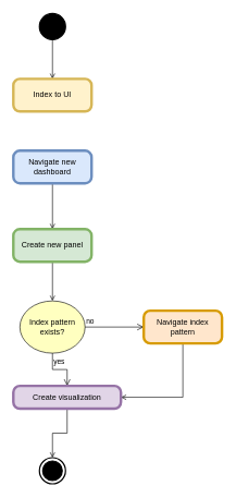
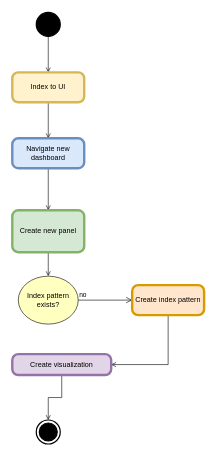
  <mxCell id="0" />
  <mxCell id="1" parent="0" />
  <mxCell id="2" style="edgeStyle=orthogonalEdgeStyle;rounded=0;orthogonalLoop=1;jettySize=auto;html=1;exitX=0.5;exitY=1;exitDx=0;exitDy=0;entryX=0.5;entryY=0;entryDx=0;entryDy=0;entryPerimeter=0;endArrow=open;endFill=0;" edge="1" parent="1" source="3" target="5"><mxGeometry relative="1" as="geometry" /></mxCell>
  <mxCell id="3" value="" style="shape=ellipse;html=1;fillColor=strokeColor;strokeWidth=2;verticalLabelPosition=bottom;verticalAlignment=top;perimeter=ellipsePerimeter;" vertex="1" parent="1"><mxGeometry x="60" y="20" width="40" height="40" as="geometry" /></mxCell>
+ <mxCell id="4" style="edgeStyle=orthogonalEdgeStyle;rounded=0;orthogonalLoop=1;jettySize=auto;html=1;exitX=0.5;exitY=1;exitDx=0;exitDy=0;exitPerimeter=0;entryX=0.5;entryY=0;entryDx=0;entryDy=0;entryPerimeter=0;endArrow=open;endFill=0;" edge="1" parent="1" source="5" target="7"><mxGeometry relative="1" as="geometry" /></mxCell>
  <mxCell id="5" value="Index to UI" style="points=[[0.25,0,0],[0.5,0,0],[0.75,0,0],[1,0.25,0],[1,0.5,0],[1,0.75,0],[0.75,1,0],[0.5,1,0],[0.25,1,0],[0,0.75,0],[0,0.5,0],[0,0.25,0]];shape=mxgraph.bpmn.task;whiteSpace=wrap;rectStyle=rounded;size=10;html=1;container=1;expand=0;collapsible=0;bpmnShapeType=call;fillColor=#fff2cc;strokeColor=#d6b656;" vertex="1" parent="1"><mxGeometry x="20" y="120" width="120" height="50" as="geometry" /></mxCell>
  <mxCell id="6" style="edgeStyle=orthogonalEdgeStyle;rounded=0;orthogonalLoop=1;jettySize=auto;html=1;exitX=0.5;exitY=1;exitDx=0;exitDy=0;exitPerimeter=0;entryX=0.5;entryY=0;entryDx=0;entryDy=0;entryPerimeter=0;endArrow=open;endFill=0;" edge="1" parent="1" source="7" target="9"><mxGeometry relative="1" as="geometry" /></mxCell>
  <mxCell id="7" value="Navigate new dashboard" style="points=[[0.25,0,0],[0.5,0,0],[0.75,0,0],[1,0.25,0],[1,0.5,0],[1,0.75,0],[0.75,1,0],[0.5,1,0],[0.25,1,0],[0,0.75,0],[0,0.5,0],[0,0.25,0]];shape=mxgraph.bpmn.task;whiteSpace=wrap;rectStyle=rounded;size=10;html=1;container=1;expand=0;collapsible=0;bpmnShapeType=call;fillColor=#dae8fc;strokeColor=#6c8ebf;" vertex="1" parent="1"><mxGeometry x="20" y="230" width="120" height="50" as="geometry" /></mxCell>
  <mxCell id="8" style="edgeStyle=orthogonalEdgeStyle;rounded=0;orthogonalLoop=1;jettySize=auto;html=1;exitX=0.5;exitY=1;exitDx=0;exitDy=0;exitPerimeter=0;entryX=0.5;entryY=0;entryDx=0;entryDy=0;endArrow=open;endFill=0;" edge="1" parent="1" source="9" target="10"><mxGeometry relative="1" as="geometry" /></mxCell>
- <mxCell id="9" value="Create new panel" style="points=[[0.25,0,0],[0.5,0,0],[0.75,0,0],[1,0.25,0],[1,0.5,0],[1,0.75,0],[0.75,1,0],[0.5,1,0],[0.25,1,0],[0,0.75,0],[0,0.5,0],[0,0.25,0]];shape=mxgraph.bpmn.task;whiteSpace=wrap;rectStyle=rounded;size=10;html=1;container=1;expand=0;collapsible=0;bpmnShapeType=call;fillColor=#d5e8d4;strokeColor=#82b366;" vertex="1" parent="1"><mxGeometry x="20" y="350" width="120" height="50" as="geometry" /></mxCell>
+ <mxCell id="9" value="Create new panel" style="points=[[0.25,0,0],[0.5,0,0],[0.75,0,0],[1,0.25,0],[1,0.5,0],[1,0.75,0],[0.75,1,0],[0.5,1,0],[0.25,1,0],[0,0.75,0],[0,0.5,0],[0,0.25,0]];shape=mxgraph.bpmn.task;whiteSpace=wrap;rectStyle=rounded;size=10;html=1;container=1;expand=0;collapsible=0;bpmnShapeType=call;fillColor=#d5e8d4;strokeColor=#82b366;" vertex="1" parent="1"><mxGeometry x="20" y="350" width="120" height="70" as="geometry" /></mxCell>
  <mxCell id="10" value="Index pattern exists?" style="ellipse;whiteSpace=wrap;html=1;fontColor=#000000;fillColor=#ffffc0;strokeColor=#000000;" vertex="1" parent="1"><mxGeometry x="30" y="460" width="100" height="80" as="geometry" /></mxCell>
  <mxCell id="11" value="no" style="edgeStyle=orthogonalEdgeStyle;html=1;align=left;verticalAlign=bottom;endArrow=open;endSize=8;strokeColor=#000000;rounded=0;entryX=0;entryY=0.5;entryDx=0;entryDy=0;entryPerimeter=0;exitX=1;exitY=0.5;exitDx=0;exitDy=0;" edge="1" source="10" parent="1" target="14"><mxGeometry x="-1" relative="1" as="geometry"><mxPoint x="220" y="500" as="targetPoint" /><mxPoint x="150" y="500" as="sourcePoint" /></mxGeometry></mxCell>
- <mxCell id="12" value="yes" style="edgeStyle=orthogonalEdgeStyle;html=1;align=left;verticalAlign=top;endArrow=open;endSize=8;strokeColor=#000000;rounded=0;entryX=0.5;entryY=0;entryDx=0;entryDy=0;entryPerimeter=0;exitX=0.5;exitY=1;exitDx=0;exitDy=0;" edge="1" source="10" parent="1" target="16"><mxGeometry x="-1" relative="1" as="geometry"><mxPoint x="80" y="580" as="targetPoint" /></mxGeometry></mxCell>
  <mxCell id="13" style="edgeStyle=orthogonalEdgeStyle;rounded=0;orthogonalLoop=1;jettySize=auto;html=1;exitX=0.5;exitY=1;exitDx=0;exitDy=0;exitPerimeter=0;entryX=1;entryY=0.5;entryDx=0;entryDy=0;entryPerimeter=0;endArrow=open;endFill=0;" edge="1" parent="1" source="14" target="16"><mxGeometry relative="1" as="geometry" /></mxCell>
- <mxCell id="14" value="Navigate index pattern" style="points=[[0.25,0,0],[0.5,0,0],[0.75,0,0],[1,0.25,0],[1,0.5,0],[1,0.75,0],[0.75,1,0],[0.5,1,0],[0.25,1,0],[0,0.75,0],[0,0.5,0],[0,0.25,0]];shape=mxgraph.bpmn.task;whiteSpace=wrap;rectStyle=rounded;size=10;html=1;container=1;expand=0;collapsible=0;bpmnShapeType=call;fillColor=#ffe6cc;strokeColor=#d79b00;" vertex="1" parent="1"><mxGeometry x="220" y="475" width="120" height="50" as="geometry" /></mxCell>
+ <mxCell id="14" value="Create index pattern" style="points=[[0.25,0,0],[0.5,0,0],[0.75,0,0],[1,0.25,0],[1,0.5,0],[1,0.75,0],[0.75,1,0],[0.5,1,0],[0.25,1,0],[0,0.75,0],[0,0.5,0],[0,0.25,0]];shape=mxgraph.bpmn.task;whiteSpace=wrap;rectStyle=rounded;size=10;html=1;container=1;expand=0;collapsible=0;bpmnShapeType=call;fillColor=#ffe6cc;strokeColor=#d79b00;" vertex="1" parent="1"><mxGeometry x="220" y="475" width="120" height="50" as="geometry" /></mxCell>
  <mxCell id="15" style="edgeStyle=orthogonalEdgeStyle;rounded=0;orthogonalLoop=1;jettySize=auto;html=1;exitX=0.5;exitY=1;exitDx=0;exitDy=0;exitPerimeter=0;entryX=0.5;entryY=0;entryDx=0;entryDy=0;entryPerimeter=0;endArrow=open;endFill=0;" edge="1" parent="1" source="16" target="17"><mxGeometry relative="1" as="geometry" /></mxCell>
  <mxCell id="16" value="Create visualization" style="points=[[0.25,0,0],[0.5,0,0],[0.75,0,0],[1,0.25,0],[1,0.5,0],[1,0.75,0],[0.75,1,0],[0.5,1,0],[0.25,1,0],[0,0.75,0],[0,0.5,0],[0,0.25,0]];shape=mxgraph.bpmn.task;whiteSpace=wrap;rectStyle=rounded;size=10;html=1;container=1;expand=0;collapsible=0;bpmnShapeType=call;fillColor=#e1d5e7;strokeColor=#9673a6;" vertex="1" parent="1"><mxGeometry x="20" y="590" width="165" height="35" as="geometry" /></mxCell>
  <mxCell id="17" value="" style="html=1;shape=mxgraph.sysml.actFinal;strokeWidth=2;verticalLabelPosition=bottom;verticalAlignment=top;" vertex="1" parent="1"><mxGeometry x="60" y="700" width="40" height="40" as="geometry" /></mxCell>
